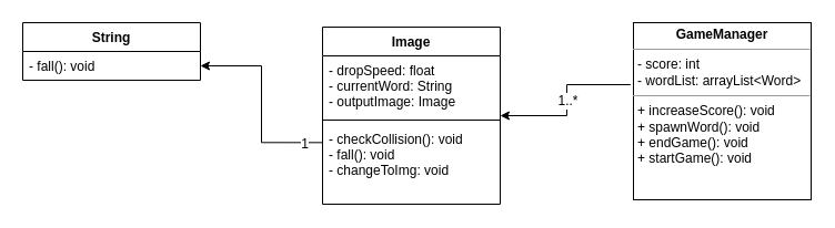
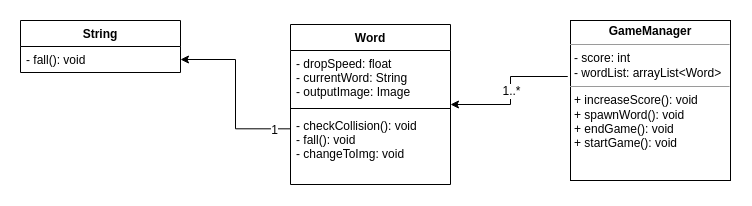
  <mxCell id="0" />
  <mxCell id="1" parent="0" />
  <mxCell id="2" value="String" style="swimlane;fontStyle=1;align=center;verticalAlign=top;childLayout=stackLayout;horizontal=1;startSize=26;horizontalStack=0;resizeParent=1;resizeParentMax=0;resizeLast=0;collapsible=1;marginBottom=0;" vertex="1" parent="1"><mxGeometry x="20" y="20" width="160" height="52" as="geometry" /></mxCell>
  <mxCell id="3" value="- fall(): void" style="text;strokeColor=none;fillColor=none;align=left;verticalAlign=top;spacingLeft=4;spacingRight=4;overflow=hidden;rotatable=0;points=[[0,0.5],[1,0.5]];portConstraint=eastwest;" vertex="1" parent="2"><mxGeometry y="26" width="160" height="26" as="geometry" /></mxCell>
- <mxCell id="4" value="Image&#10;&#10;" style="swimlane;fontStyle=1;align=center;verticalAlign=top;childLayout=stackLayout;horizontal=1;startSize=26;horizontalStack=0;resizeParent=1;resizeParentMax=0;resizeLast=0;collapsible=1;marginBottom=0;" vertex="1" parent="1"><mxGeometry x="290" y="24" width="160" height="160" as="geometry" /></mxCell>
+ <mxCell id="4" value="Word&#10;&#10;" style="swimlane;fontStyle=1;align=center;verticalAlign=top;childLayout=stackLayout;horizontal=1;startSize=26;horizontalStack=0;resizeParent=1;resizeParentMax=0;resizeLast=0;collapsible=1;marginBottom=0;" vertex="1" parent="1"><mxGeometry x="290" y="24" width="160" height="160" as="geometry" /></mxCell>
  <mxCell id="5" value="- dropSpeed: float&#10;- currentWord: String&#10;- outputImage: Image&#10;" style="text;strokeColor=none;fillColor=none;align=left;verticalAlign=top;spacingLeft=4;spacingRight=4;overflow=hidden;rotatable=0;points=[[0,0.5],[1,0.5]];portConstraint=eastwest;" vertex="1" parent="4"><mxGeometry y="26" width="160" height="54" as="geometry" /></mxCell>
  <mxCell id="6" value="" style="line;strokeWidth=1;fillColor=none;align=left;verticalAlign=middle;spacingTop=-1;spacingLeft=3;spacingRight=3;rotatable=0;labelPosition=right;points=[];portConstraint=eastwest;" vertex="1" parent="4"><mxGeometry y="80" width="160" height="8" as="geometry" /></mxCell>
  <mxCell id="7" value="- checkCollision(): void&#10;- fall(): void&#10;- changeToImg: void&#10;" style="text;strokeColor=none;fillColor=none;align=left;verticalAlign=top;spacingLeft=4;spacingRight=4;overflow=hidden;rotatable=0;points=[[0,0.5],[1,0.5]];portConstraint=eastwest;" vertex="1" parent="4"><mxGeometry y="88" width="160" height="72" as="geometry" /></mxCell>
  <mxCell id="8" style="edgeStyle=orthogonalEdgeStyle;rounded=0;orthogonalLoop=1;jettySize=auto;html=1;exitX=-0.017;exitY=0.35;exitDx=0;exitDy=0;exitPerimeter=0;" edge="1" parent="1" source="10" target="4"><mxGeometry relative="1" as="geometry" /></mxCell>
  <mxCell id="9" value="1..*" style="text;html=1;resizable=0;points=[];align=center;verticalAlign=middle;labelBackgroundColor=#ffffff;" vertex="1" connectable="0" parent="8"><mxGeometry x="-0.802" y="2" relative="1" as="geometry"><mxPoint x="-43" y="12" as="offset" /></mxGeometry></mxCell>
  <mxCell id="10" value="&lt;p style=&quot;margin: 0px ; margin-top: 4px ; text-align: center&quot;&gt;&lt;b&gt;GameManager&lt;/b&gt;&lt;/p&gt;&lt;hr size=&quot;1&quot;&gt;&lt;p style=&quot;margin: 0px ; margin-left: 4px&quot;&gt;- score: int&lt;/p&gt;&lt;p style=&quot;margin: 0px ; margin-left: 4px&quot;&gt;- wordList: arrayList&amp;lt;Word&amp;gt;&lt;/p&gt;&lt;hr size=&quot;1&quot;&gt;&lt;p style=&quot;margin: 0px ; margin-left: 4px&quot;&gt;+ increaseScore(): void&lt;/p&gt;&lt;p style=&quot;margin: 0px ; margin-left: 4px&quot;&gt;+ spawnWord(): void&lt;/p&gt;&lt;p style=&quot;margin: 0px ; margin-left: 4px&quot;&gt;+ endGame(): void&lt;/p&gt;&lt;p style=&quot;margin: 0px ; margin-left: 4px&quot;&gt;+ startGame(): void&lt;/p&gt;" style="verticalAlign=top;align=left;overflow=fill;fontSize=12;fontFamily=Helvetica;html=1;" vertex="1" parent="1"><mxGeometry x="570" y="20" width="160" height="160" as="geometry" /></mxCell>
  <mxCell id="11" style="edgeStyle=orthogonalEdgeStyle;rounded=0;orthogonalLoop=1;jettySize=auto;html=1;entryX=1;entryY=0.5;entryDx=0;entryDy=0;exitX=0;exitY=0.227;exitDx=0;exitDy=0;exitPerimeter=0;" edge="1" parent="1" source="7" target="3"><mxGeometry relative="1" as="geometry" /></mxCell>
  <mxCell id="12" value="1" style="text;html=1;resizable=0;points=[];align=center;verticalAlign=middle;labelBackgroundColor=#ffffff;" vertex="1" connectable="0" parent="11"><mxGeometry x="-0.818" y="1" relative="1" as="geometry"><mxPoint as="offset" /></mxGeometry></mxCell>
